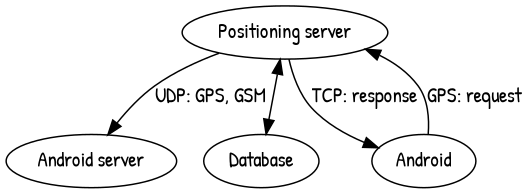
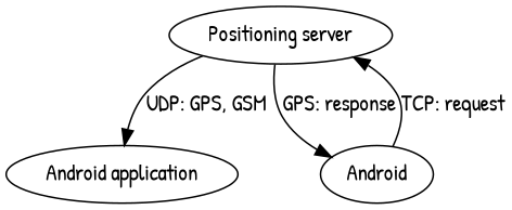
  digraph {
    fontname="Patrick Hand"
    node [fontname="Patrick Hand"]
    edge [fontname="Patrick Hand"]
-   n1 [label="Android server"]
+   n1 [label="Android application"]
    n2 [label="Positioning server"]
-   n3 [label=Database]
    n4 [label=Android]
    n2 -> n1 [label="UDP: GPS, GSM"]
-   n2 -> n3 [dir=both]
-   n2 -> n4 [label="TCP: response"]
-   n4 -> n2 [label="GPS: request"]
+   n2 -> n4 [label="GPS: response"]
+   n4 -> n2 [label="TCP: request"]
  }
